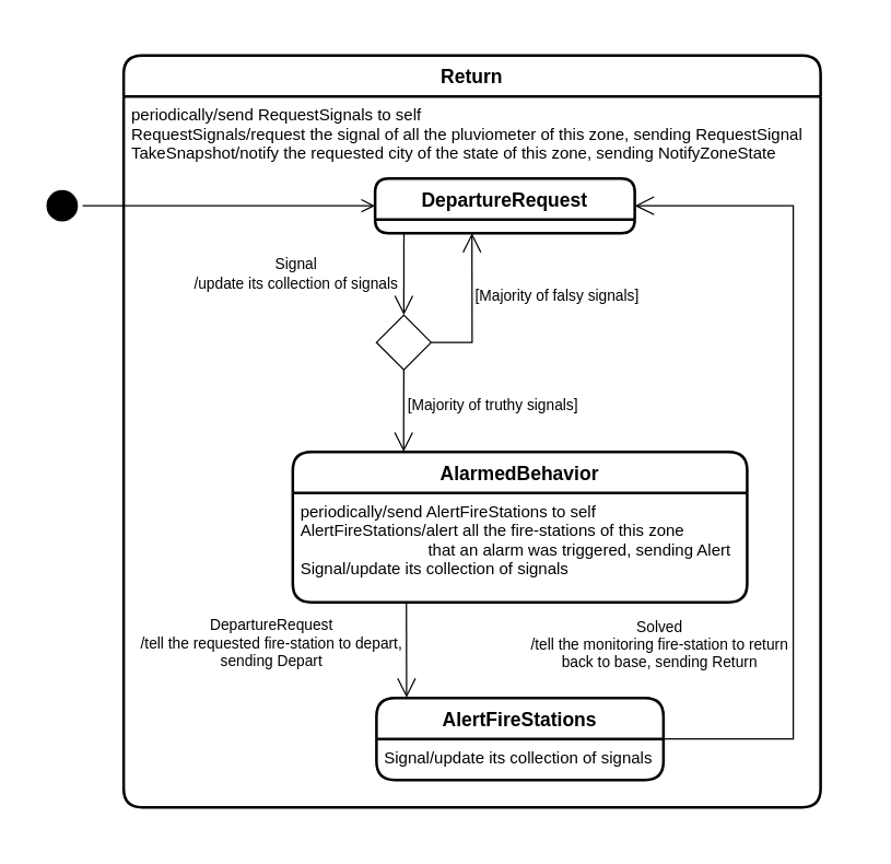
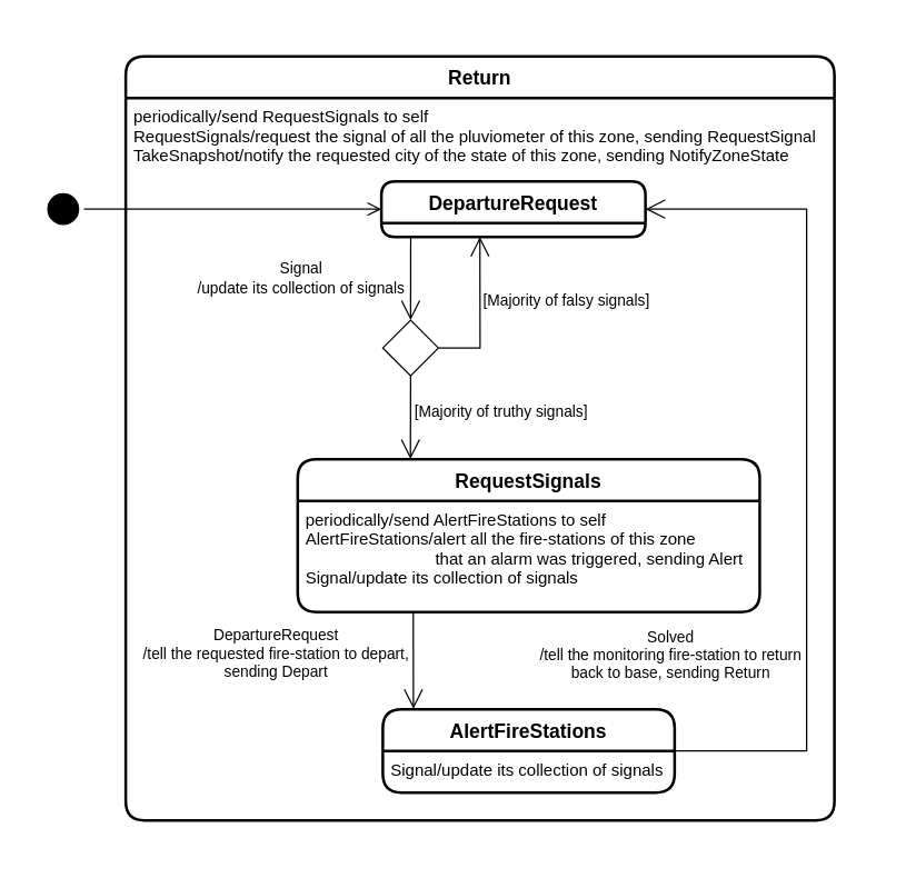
  <mxCell id="0" />
  <mxCell id="1" parent="0" />
  <mxCell id="2" value="" style="rounded=0;whiteSpace=wrap;html=1;strokeColor=none;" vertex="1" parent="1"><mxGeometry x="20" y="20" width="610" height="590" as="geometry" /></mxCell>
  <mxCell id="3" value="Return" style="swimlane;childLayout=stackLayout;horizontal=1;startSize=30;horizontalStack=0;rounded=1;fontSize=14;fontStyle=1;strokeWidth=2;resizeParent=0;resizeLast=1;shadow=0;dashed=0;align=center;" parent="1" vertex="1"><mxGeometry x="90" y="40" width="510" height="550" as="geometry"><mxRectangle x="90" y="210" width="100" height="30" as="alternateBounds" /></mxGeometry></mxCell>
  <mxCell id="4" value="periodically/send RequestSignals to self&#10;RequestSignals/request the signal of all the pluviometer of this zone, sending RequestSignal&#10;TakeSnapshot/notify the requested city of the state of this zone, sending NotifyZoneState" style="align=left;strokeColor=none;fillColor=none;spacingLeft=4;fontSize=12;verticalAlign=top;resizable=0;rotatable=0;part=1;" parent="3" vertex="1"><mxGeometry y="30" width="510" height="520" as="geometry" /></mxCell>
  <mxCell id="5" value="" style="ellipse;html=1;shape=startState;fillColor=#000000;strokeColor=#000000;" parent="1" vertex="1"><mxGeometry x="30" y="135" width="30" height="30" as="geometry" /></mxCell>
  <mxCell id="6" value="" style="html=1;verticalAlign=bottom;endArrow=open;endSize=8;strokeColor=#000000;rounded=0;entryX=0;entryY=0.5;entryDx=0;entryDy=0;" parent="1" source="5" target="11" edge="1"><mxGeometry relative="1" as="geometry"><mxPoint x="270" y="155" as="targetPoint" /></mxGeometry></mxCell>
- <mxCell id="7" value="AlarmedBehavior" style="swimlane;childLayout=stackLayout;horizontal=1;startSize=30;horizontalStack=0;rounded=1;fontSize=14;fontStyle=1;strokeWidth=2;resizeParent=0;resizeLast=1;shadow=0;dashed=0;align=center;" parent="1" vertex="1"><mxGeometry x="213.75" y="330" width="332.5" height="110" as="geometry" /></mxCell>
+ <mxCell id="7" value="RequestSignals" style="swimlane;childLayout=stackLayout;horizontal=1;startSize=30;horizontalStack=0;rounded=1;fontSize=14;fontStyle=1;strokeWidth=2;resizeParent=0;resizeLast=1;shadow=0;dashed=0;align=center;" parent="1" vertex="1"><mxGeometry x="213.75" y="330" width="332.5" height="110" as="geometry" /></mxCell>
  <mxCell id="8" value="periodically/send AlertFireStations to self&#10;AlertFireStations/alert all the fire-stations of this zone&#10;                            that an alarm was triggered, sending Alert&#10;Signal/update its collection of signals" style="align=left;strokeColor=none;fillColor=none;spacingLeft=4;fontSize=12;verticalAlign=top;resizable=0;rotatable=0;part=1;" parent="7" vertex="1"><mxGeometry y="30" width="332.5" height="80" as="geometry" /></mxCell>
  <mxCell id="9" value="AlertFireStations" style="swimlane;childLayout=stackLayout;horizontal=1;startSize=30;horizontalStack=0;rounded=1;fontSize=14;fontStyle=1;strokeWidth=2;resizeParent=0;resizeLast=1;shadow=0;dashed=0;align=center;" parent="1" vertex="1"><mxGeometry x="275" y="510" width="210" height="60" as="geometry" /></mxCell>
  <mxCell id="10" value="Signal/update its collection of signals" style="align=left;strokeColor=none;fillColor=none;spacingLeft=4;fontSize=12;verticalAlign=top;resizable=0;rotatable=0;part=1;" parent="9" vertex="1"><mxGeometry y="30" width="210" height="30" as="geometry" /></mxCell>
  <mxCell id="11" value="DepartureRequest" style="swimlane;childLayout=stackLayout;horizontal=1;startSize=30;horizontalStack=0;rounded=1;fontSize=14;fontStyle=1;strokeWidth=2;resizeParent=0;resizeLast=1;shadow=0;dashed=0;align=center;" parent="1" vertex="1"><mxGeometry x="274" y="130" width="190" height="40" as="geometry"><mxRectangle y="30" width="690" height="30" as="alternateBounds" /></mxGeometry></mxCell>
  <mxCell id="12" value=" " style="align=left;strokeColor=none;fillColor=none;spacingLeft=4;fontSize=12;verticalAlign=top;resizable=0;rotatable=0;part=1;" parent="11" vertex="1"><mxGeometry y="30" width="190" height="10" as="geometry" /></mxCell>
  <mxCell id="13" value="" style="endArrow=open;endFill=1;endSize=12;html=1;rounded=0;exitX=0.25;exitY=1;exitDx=0;exitDy=0;entryX=0.105;entryY=-0.004;entryDx=0;entryDy=0;entryPerimeter=0;" edge="1" parent="1" source="8" target="9"><mxGeometry width="160" relative="1" as="geometry"><mxPoint x="420" y="530" as="sourcePoint" /><mxPoint x="297" y="500" as="targetPoint" /></mxGeometry></mxCell>
  <mxCell id="14" value="DepartureRequest&lt;br&gt;/tell the requested fire-station to depart, &lt;br&gt;sending Depart" style="edgeLabel;html=1;align=center;verticalAlign=middle;resizable=0;points=[];" vertex="1" connectable="0" parent="13"><mxGeometry x="-0.442" y="1" relative="1" as="geometry"><mxPoint x="-100" y="11" as="offset" /></mxGeometry></mxCell>
  <mxCell id="15" value="" style="endArrow=open;endFill=1;endSize=12;html=1;rounded=0;exitX=0.111;exitY=0.996;exitDx=0;exitDy=0;exitPerimeter=0;entryX=0;entryY=0.5;entryDx=0;entryDy=0;" edge="1" parent="1" source="12" target="17"><mxGeometry width="160" relative="1" as="geometry"><mxPoint x="295" y="180" as="sourcePoint" /><mxPoint x="295" y="210" as="targetPoint" /></mxGeometry></mxCell>
  <mxCell id="16" value="Signal&lt;br&gt;/update its collection of signals" style="edgeLabel;html=1;align=center;verticalAlign=middle;resizable=0;points=[];" vertex="1" connectable="0" parent="15"><mxGeometry x="-0.244" relative="1" as="geometry"><mxPoint x="-80" y="7" as="offset" /></mxGeometry></mxCell>
  <mxCell id="17" value="" style="rhombus;whiteSpace=wrap;html=1;direction=south;" vertex="1" parent="1"><mxGeometry x="275" y="230" width="40" height="40" as="geometry" /></mxCell>
  <mxCell id="18" value="" style="endArrow=open;endFill=1;endSize=12;html=1;rounded=0;exitX=0.5;exitY=0;exitDx=0;exitDy=0;entryX=0.373;entryY=1;entryDx=0;entryDy=0;entryPerimeter=0;" edge="1" parent="1" source="17" target="12"><mxGeometry width="160" relative="1" as="geometry"><mxPoint x="15" y="230" as="sourcePoint" /><mxPoint x="345" y="180" as="targetPoint" /><Array as="points"><mxPoint x="345" y="250" /></Array></mxGeometry></mxCell>
  <mxCell id="19" value="[Majority of falsy signals]" style="edgeLabel;html=1;align=center;verticalAlign=middle;resizable=0;points=[];" vertex="1" connectable="0" parent="18"><mxGeometry x="0.097" y="1" relative="1" as="geometry"><mxPoint x="63" y="-5" as="offset" /></mxGeometry></mxCell>
  <mxCell id="20" value="" style="endArrow=open;endFill=1;endSize=12;html=1;rounded=0;exitX=1;exitY=0.5;exitDx=0;exitDy=0;entryX=0.244;entryY=0;entryDx=0;entryDy=0;entryPerimeter=0;" edge="1" parent="1" source="17" target="7"><mxGeometry width="160" relative="1" as="geometry"><mxPoint x="15" y="230" as="sourcePoint" /><mxPoint x="295" y="320" as="targetPoint" /></mxGeometry></mxCell>
  <mxCell id="21" value="[Majority of truthy signals]" style="edgeLabel;html=1;align=center;verticalAlign=middle;resizable=0;points=[];" vertex="1" connectable="0" parent="20"><mxGeometry x="-0.282" y="-2" relative="1" as="geometry"><mxPoint x="67" y="4" as="offset" /></mxGeometry></mxCell>
  <mxCell id="22" value="" style="endArrow=open;endFill=1;endSize=12;html=1;rounded=0;exitX=1;exitY=0;exitDx=0;exitDy=0;entryX=1;entryY=0.5;entryDx=0;entryDy=0;" edge="1" parent="1" source="10" target="11"><mxGeometry width="160" relative="1" as="geometry"><mxPoint x="40" y="300" as="sourcePoint" /><mxPoint x="200" y="300" as="targetPoint" /><Array as="points"><mxPoint x="580" y="540" /><mxPoint x="580" y="150" /></Array></mxGeometry></mxCell>
  <mxCell id="23" value="Solved&lt;br&gt;/tell the monitoring fire-station to return&lt;br&gt;back to base, sending Return" style="edgeLabel;html=1;align=center;verticalAlign=middle;resizable=0;points=[];" vertex="1" connectable="0" parent="22"><mxGeometry x="-0.412" relative="1" as="geometry"><mxPoint x="-99" y="12" as="offset" /></mxGeometry></mxCell>
